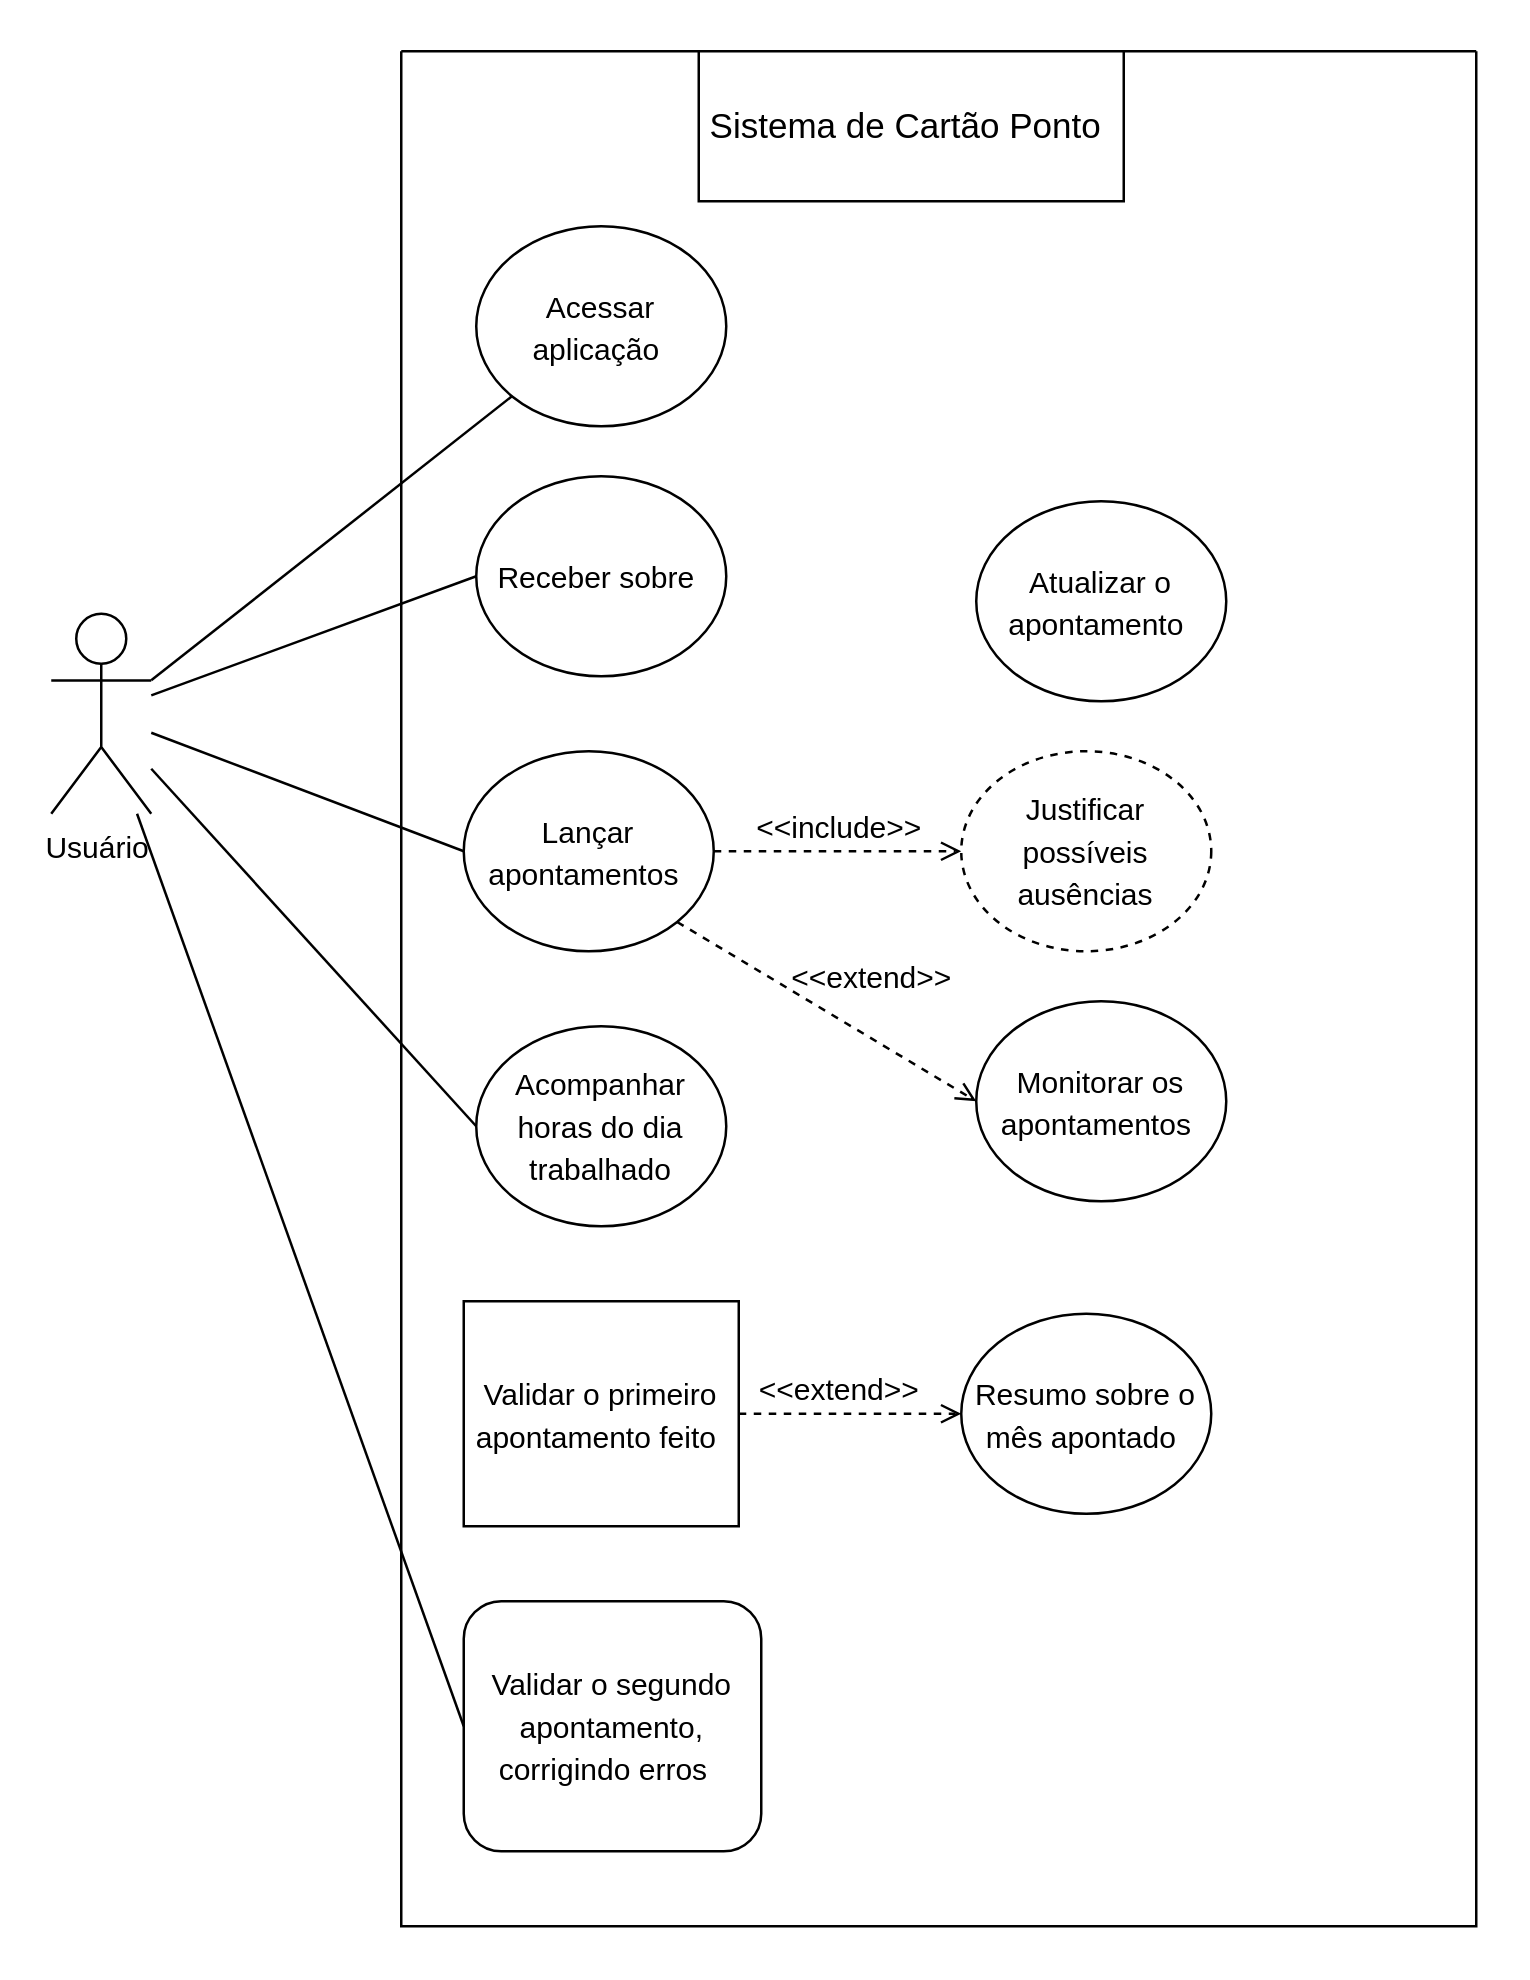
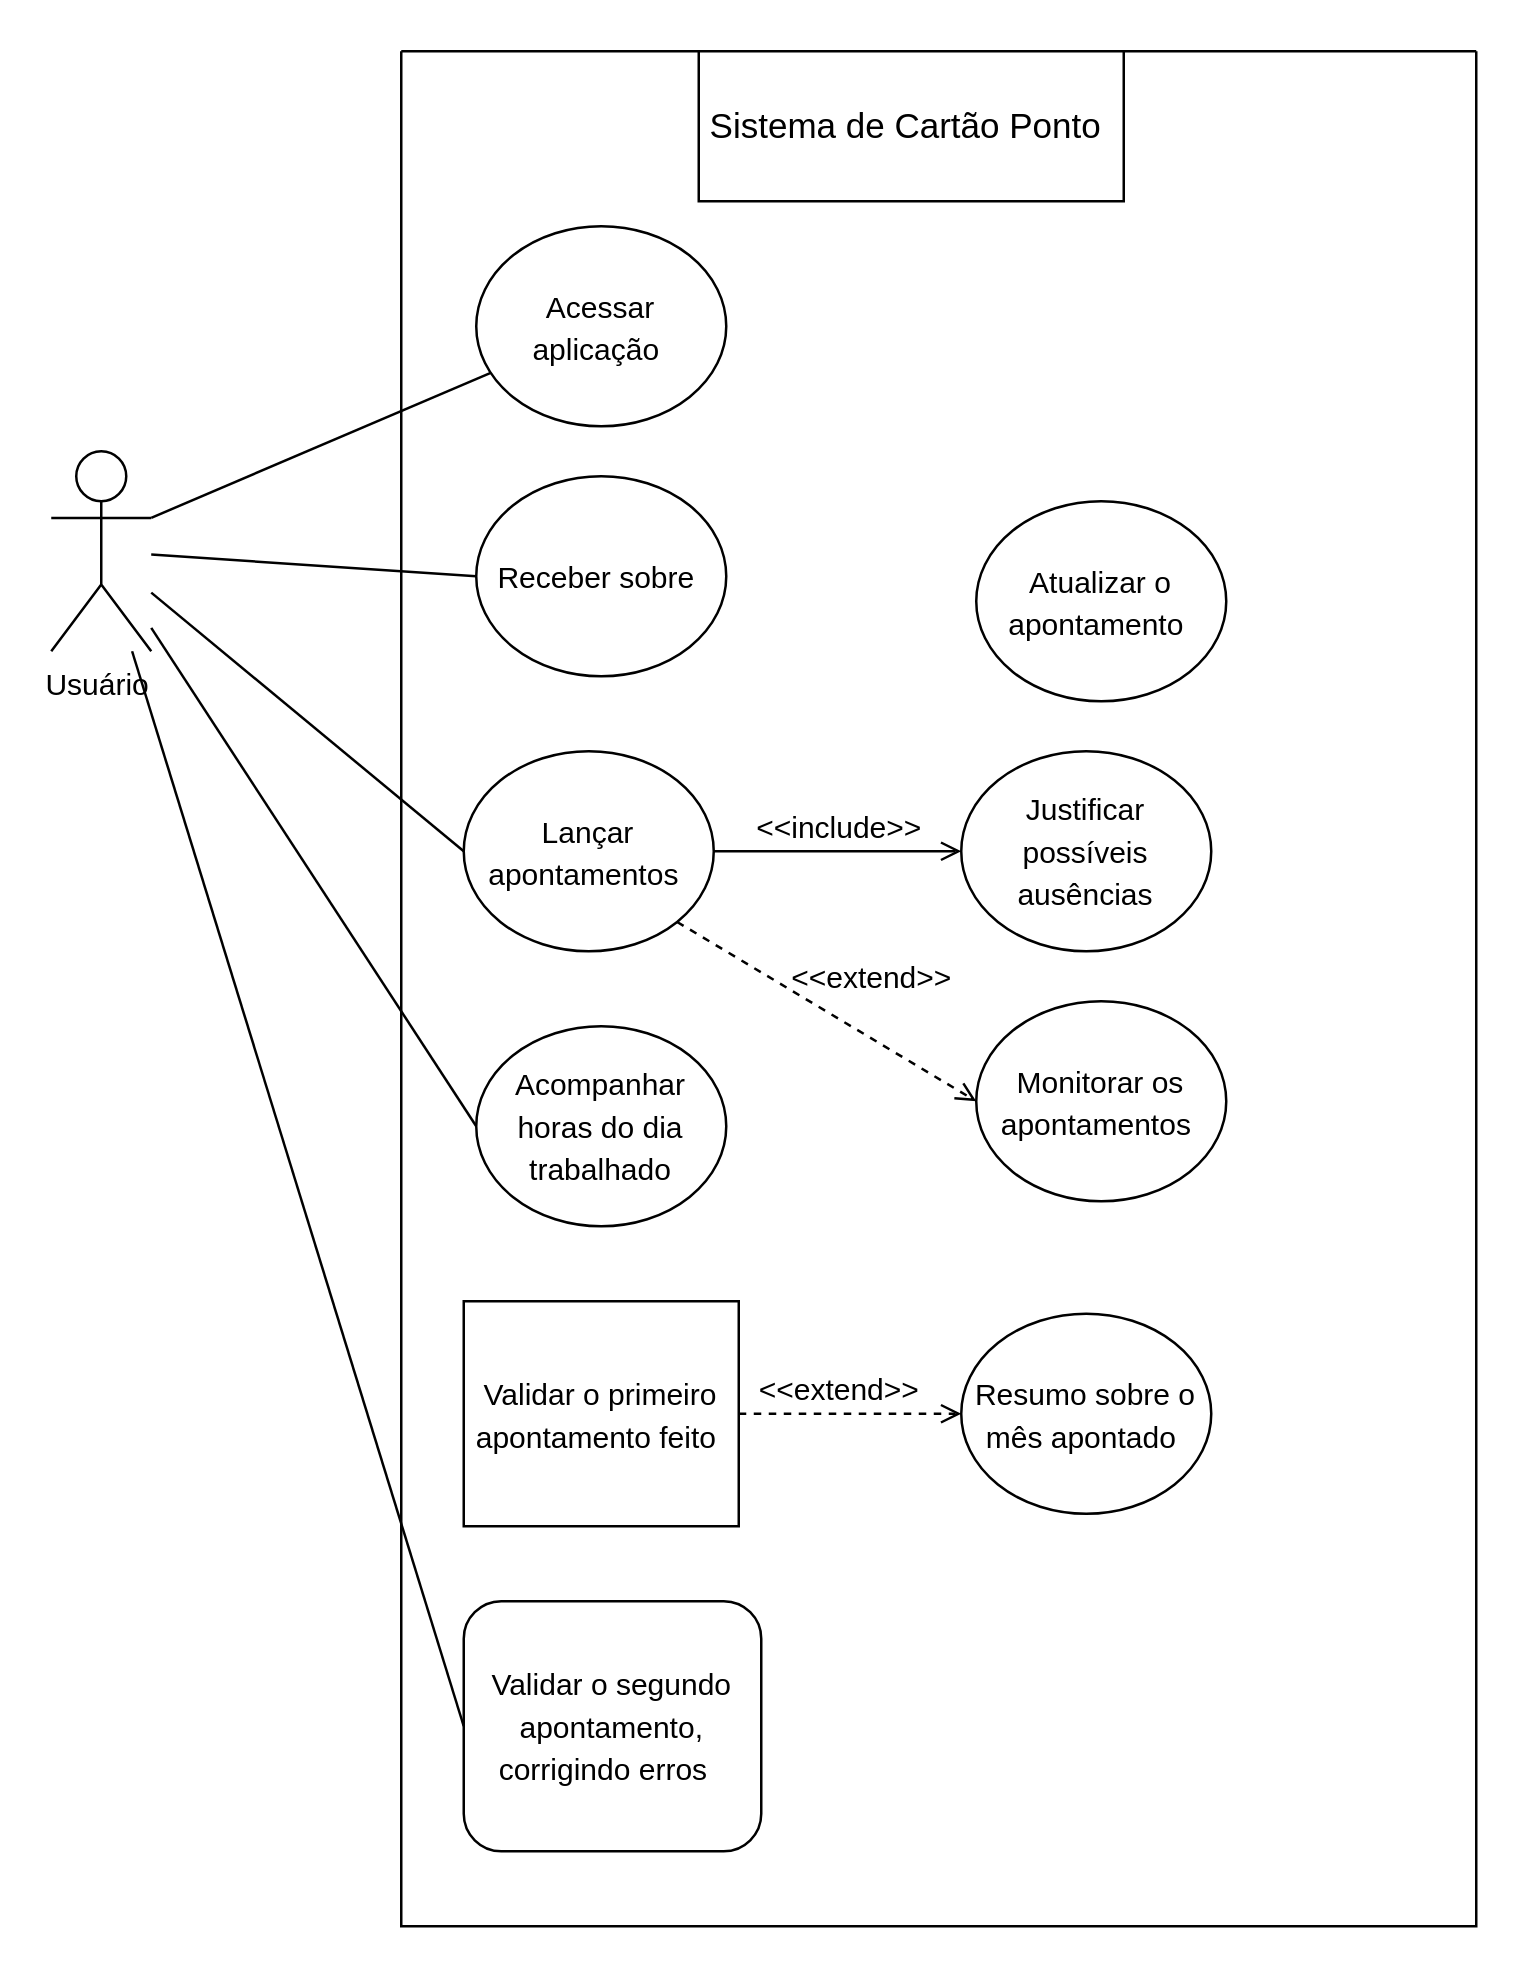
  <mxCell id="0" />
  <mxCell id="1" parent="0" />
  <mxCell id="2" style="edgeStyle=none;html=1;exitX=1;exitY=0.333;exitDx=0;exitDy=0;exitPerimeter=0;fontSize=12;endArrow=none;endFill=0;" edge="1" parent="1" source="7" target="10"><mxGeometry relative="1" as="geometry" /></mxCell>
  <mxCell id="3" style="edgeStyle=none;html=1;entryX=0;entryY=0.5;entryDx=0;entryDy=0;fontSize=12;endArrow=none;endFill=0;" edge="1" parent="1" source="7" target="11"><mxGeometry relative="1" as="geometry" /></mxCell>
  <mxCell id="4" style="edgeStyle=none;html=1;entryX=0;entryY=0.5;entryDx=0;entryDy=0;fontSize=12;endArrow=none;endFill=0;" edge="1" parent="1" source="7" target="12"><mxGeometry relative="1" as="geometry" /></mxCell>
  <mxCell id="5" style="edgeStyle=none;html=1;entryX=0;entryY=0.5;entryDx=0;entryDy=0;fontSize=12;endArrow=none;endFill=0;" edge="1" parent="1" source="7" target="18"><mxGeometry relative="1" as="geometry" /></mxCell>
  <mxCell id="6" style="edgeStyle=none;html=1;entryX=0;entryY=0.5;entryDx=0;entryDy=0;fontSize=12;endArrow=none;endFill=0;" edge="1" parent="1" source="7" target="22"><mxGeometry relative="1" as="geometry" /></mxCell>
- <mxCell id="7" value="Usuário&amp;nbsp;&lt;br&gt;" style="shape=umlActor;verticalLabelPosition=bottom;verticalAlign=top;html=1;outlineConnect=0;" vertex="1" parent="1"><mxGeometry x="20" y="245" width="40" height="80" as="geometry" /></mxCell>
+ <mxCell id="7" value="Usuário&amp;nbsp;&lt;br&gt;" style="shape=umlActor;verticalLabelPosition=bottom;verticalAlign=top;html=1;outlineConnect=0;" vertex="1" parent="1"><mxGeometry x="20" y="180" width="40" height="80" as="geometry" /></mxCell>
  <mxCell id="8" value="" style="swimlane;startSize=0;" vertex="1" parent="1"><mxGeometry x="160" y="20" width="430" height="750" as="geometry"><mxRectangle x="180" y="40" width="50" height="40" as="alternateBounds" /></mxGeometry></mxCell>
  <mxCell id="9" value="&lt;font style=&quot;font-size: 14px;&quot;&gt;Sistema de Cartão Ponto&amp;nbsp;&lt;/font&gt;" style="rounded=0;whiteSpace=wrap;html=1;" vertex="1" parent="8"><mxGeometry x="119" width="170" height="60" as="geometry" /></mxCell>
  <mxCell id="10" value="&lt;font style=&quot;font-size: 12px;&quot;&gt;Acessar aplicação&amp;nbsp;&lt;/font&gt;" style="ellipse;whiteSpace=wrap;html=1;fontSize=14;" vertex="1" parent="8"><mxGeometry x="30" y="70" width="100" height="80" as="geometry" /></mxCell>
  <mxCell id="11" value="&lt;font style=&quot;font-size: 12px;&quot;&gt;Receber sobre&amp;nbsp;&lt;/font&gt;" style="ellipse;whiteSpace=wrap;html=1;fontSize=14;" vertex="1" parent="8"><mxGeometry x="30" y="170" width="100" height="80" as="geometry" /></mxCell>
  <mxCell id="12" value="&lt;font style=&quot;font-size: 12px;&quot;&gt;Lançar apontamentos&amp;nbsp;&lt;/font&gt;" style="ellipse;whiteSpace=wrap;html=1;fontSize=14;" vertex="1" parent="8"><mxGeometry x="25" y="280" width="100" height="80" as="geometry" /></mxCell>
- <mxCell id="13" value="&lt;font style=&quot;font-size: 12px;&quot;&gt;Justificar possíveis ausências&lt;/font&gt;" style="ellipse;whiteSpace=wrap;html=1;fontSize=14;dashed=1;" vertex="1" parent="8"><mxGeometry x="224" y="280" width="100" height="80" as="geometry" /></mxCell>
- <mxCell id="14" value="&amp;lt;&amp;lt;include&amp;gt;&amp;gt;" style="html=1;verticalAlign=bottom;labelBackgroundColor=none;endArrow=open;endFill=0;dashed=1;fontSize=12;exitX=1;exitY=0.5;exitDx=0;exitDy=0;entryX=0;entryY=0.5;entryDx=0;entryDy=0;" edge="1" parent="8" source="12" target="13"><mxGeometry width="160" relative="1" as="geometry"><mxPoint x="131" y="270" as="sourcePoint" /><mxPoint x="291" y="270" as="targetPoint" /></mxGeometry></mxCell>
+ <mxCell id="13" value="&lt;font style=&quot;font-size: 12px;&quot;&gt;Justificar possíveis ausências&lt;/font&gt;" style="ellipse;whiteSpace=wrap;html=1;fontSize=14;" vertex="1" parent="8"><mxGeometry x="224" y="280" width="100" height="80" as="geometry" /></mxCell>
+ <mxCell id="14" value="&amp;lt;&amp;lt;include&amp;gt;&amp;gt;" style="html=1;verticalAlign=bottom;labelBackgroundColor=none;endArrow=open;endFill=0;dashed=0;fontSize=12;exitX=1;exitY=0.5;exitDx=0;exitDy=0;entryX=0;entryY=0.5;entryDx=0;entryDy=0;" edge="1" parent="8" source="12" target="13"><mxGeometry width="160" relative="1" as="geometry"><mxPoint x="131" y="270" as="sourcePoint" /><mxPoint x="291" y="270" as="targetPoint" /></mxGeometry></mxCell>
  <mxCell id="15" value="&lt;font style=&quot;font-size: 12px;&quot;&gt;Atualizar o apontamento&amp;nbsp;&lt;/font&gt;" style="ellipse;whiteSpace=wrap;html=1;fontSize=14;" vertex="1" parent="8"><mxGeometry x="230" y="180" width="100" height="80" as="geometry" /></mxCell>
  <mxCell id="16" value="&lt;font style=&quot;font-size: 12px;&quot;&gt;Monitorar os apontamentos&amp;nbsp;&lt;/font&gt;" style="ellipse;whiteSpace=wrap;html=1;fontSize=14;" vertex="1" parent="8"><mxGeometry x="230" y="380" width="100" height="80" as="geometry" /></mxCell>
  <mxCell id="17" value="&amp;lt;&amp;lt;extend&amp;gt;&amp;gt;" style="html=1;verticalAlign=bottom;labelBackgroundColor=none;endArrow=open;endFill=0;dashed=1;fontSize=12;exitX=1;exitY=1;exitDx=0;exitDy=0;entryX=0;entryY=0.5;entryDx=0;entryDy=0;" edge="1" parent="8" source="12" target="16"><mxGeometry x="0.185" y="13" width="160" relative="1" as="geometry"><mxPoint x="130" y="400" as="sourcePoint" /><mxPoint x="224" y="400" as="targetPoint" /><mxPoint as="offset" /></mxGeometry></mxCell>
  <mxCell id="18" value="&lt;font style=&quot;font-size: 12px;&quot;&gt;Acompanhar horas do dia trabalhado&lt;/font&gt;" style="ellipse;whiteSpace=wrap;html=1;fontSize=14;" vertex="1" parent="8"><mxGeometry x="30" y="390" width="100" height="80" as="geometry" /></mxCell>
  <mxCell id="19" value="&lt;font style=&quot;font-size: 12px;&quot;&gt;Validar o primeiro apontamento feito&amp;nbsp;&lt;/font&gt;" style="whiteSpace=wrap;html=1;fontSize=14;rounded=0;" vertex="1" parent="8"><mxGeometry x="25" y="500" width="110" height="90" as="geometry" /></mxCell>
  <mxCell id="20" value="&lt;font style=&quot;font-size: 12px;&quot;&gt;Resumo sobre o mês apontado&amp;nbsp;&lt;/font&gt;" style="ellipse;whiteSpace=wrap;html=1;fontSize=14;" vertex="1" parent="8"><mxGeometry x="224" y="505" width="100" height="80" as="geometry" /></mxCell>
  <mxCell id="21" value="&amp;lt;&amp;lt;extend&amp;gt;&amp;gt;" style="html=1;verticalAlign=bottom;labelBackgroundColor=none;endArrow=open;endFill=0;dashed=1;fontSize=12;exitX=1;exitY=0.5;exitDx=0;exitDy=0;entryX=0;entryY=0.5;entryDx=0;entryDy=0;" edge="1" parent="8" source="19" target="20"><mxGeometry x="-0.1" width="160" relative="1" as="geometry"><mxPoint x="169.355" y="433.284" as="sourcePoint" /><mxPoint x="289" y="505" as="targetPoint" /><mxPoint as="offset" /></mxGeometry></mxCell>
  <mxCell id="22" value="&lt;font style=&quot;font-size: 12px;&quot;&gt;Validar o segundo apontamento, corrigindo erros&amp;nbsp;&amp;nbsp;&lt;/font&gt;" style="whiteSpace=wrap;html=1;fontSize=14;rounded=1;" vertex="1" parent="8"><mxGeometry x="25" y="620" width="119" height="100" as="geometry" /></mxCell>
